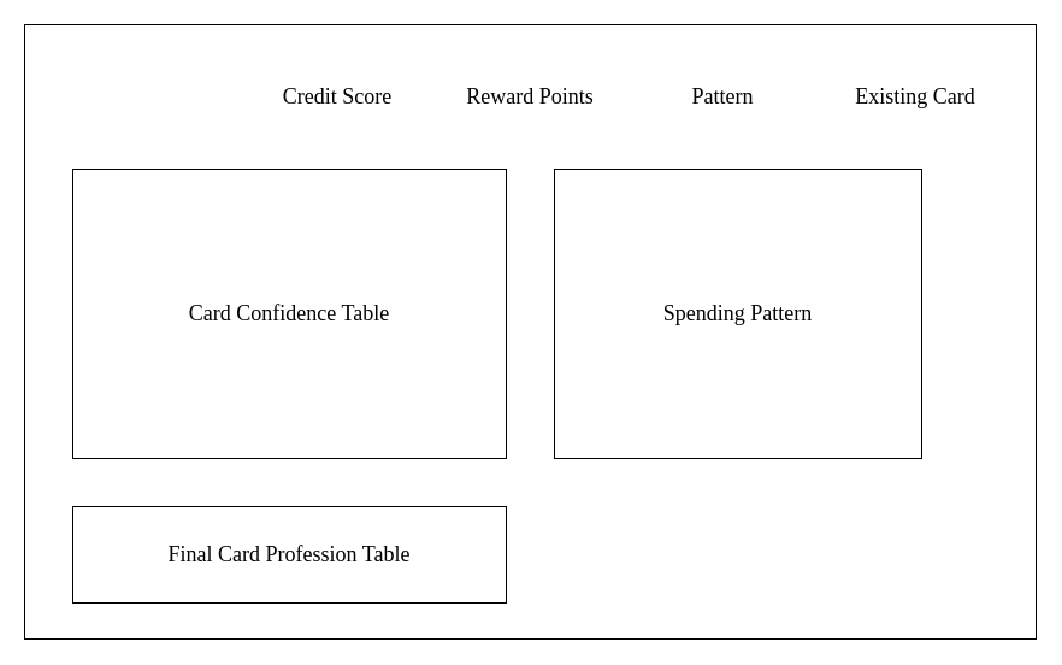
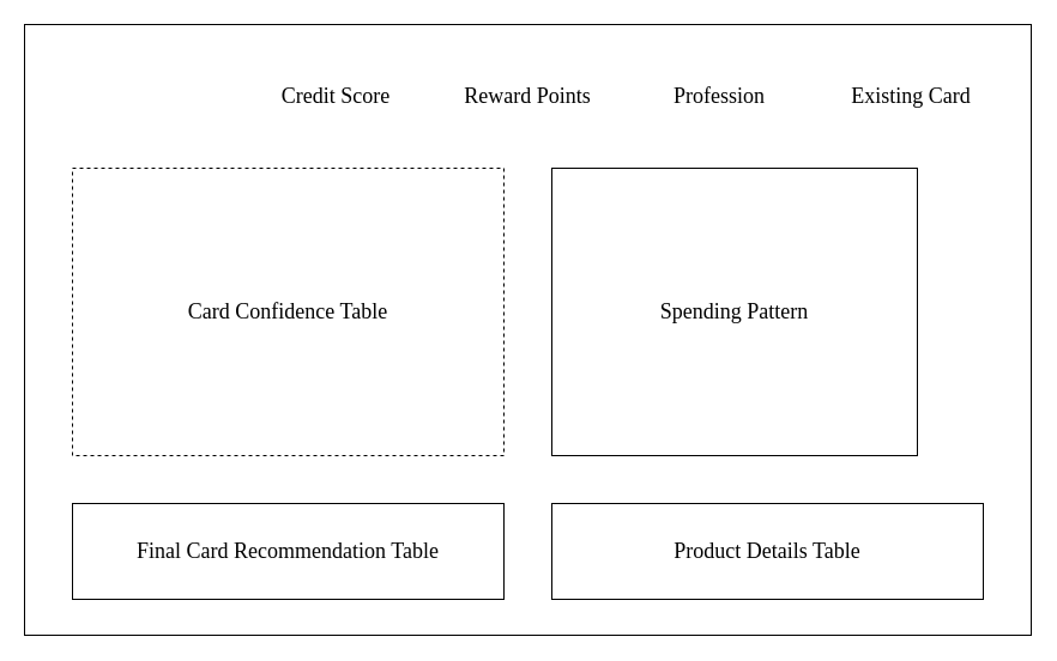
  <mxCell id="0" />
  <mxCell id="1" parent="0" />
  <mxCell id="2" value="" style="rounded=0;whiteSpace=wrap;html=1;fillColor=none;fontFamily=Ubuntu;fontSource=https%3A%2F%2Ffonts.googleapis.com%2Fcss%3Ffamily%3DUbuntu;fontSize=18;" vertex="1" parent="1"><mxGeometry x="20" y="20" width="840" height="510" as="geometry" /></mxCell>
  <mxCell id="3" value="Reward Points" style="text;html=1;strokeColor=none;fillColor=none;align=center;verticalAlign=middle;whiteSpace=wrap;rounded=0;fontFamily=Ubuntu;fontSource=https%3A%2F%2Ffonts.googleapis.com%2Fcss%3Ffamily%3DUbuntu;fontSize=18;" vertex="1" parent="1"><mxGeometry x="380" y="70" width="120" height="20" as="geometry" /></mxCell>
  <mxCell id="4" value="Credit Score" style="text;html=1;strokeColor=none;fillColor=none;align=center;verticalAlign=middle;whiteSpace=wrap;rounded=0;fontFamily=Ubuntu;fontSource=https%3A%2F%2Ffonts.googleapis.com%2Fcss%3Ffamily%3DUbuntu;fontSize=18;" vertex="1" parent="1"><mxGeometry x="220" y="70" width="120" height="20" as="geometry" /></mxCell>
- <mxCell id="5" value="Pattern" style="text;html=1;strokeColor=none;fillColor=none;align=center;verticalAlign=middle;whiteSpace=wrap;rounded=0;fontFamily=Ubuntu;fontSource=https%3A%2F%2Ffonts.googleapis.com%2Fcss%3Ffamily%3DUbuntu;fontSize=18;" vertex="1" parent="1"><mxGeometry x="540" y="70" width="120" height="20" as="geometry" /></mxCell>
+ <mxCell id="5" value="Profession" style="text;html=1;strokeColor=none;fillColor=none;align=center;verticalAlign=middle;whiteSpace=wrap;rounded=0;fontFamily=Ubuntu;fontSource=https%3A%2F%2Ffonts.googleapis.com%2Fcss%3Ffamily%3DUbuntu;fontSize=18;" vertex="1" parent="1"><mxGeometry x="540" y="70" width="120" height="20" as="geometry" /></mxCell>
  <mxCell id="6" value="Existing Card" style="text;html=1;strokeColor=none;fillColor=none;align=center;verticalAlign=middle;whiteSpace=wrap;rounded=0;fontFamily=Ubuntu;fontSource=https%3A%2F%2Ffonts.googleapis.com%2Fcss%3Ffamily%3DUbuntu;fontSize=18;" vertex="1" parent="1"><mxGeometry x="700" y="70" width="120" height="20" as="geometry" /></mxCell>
- <mxCell id="7" value="Final Card Profession Table" style="rounded=0;whiteSpace=wrap;html=1;fillColor=none;fontFamily=Ubuntu;fontSource=https%3A%2F%2Ffonts.googleapis.com%2Fcss%3Ffamily%3DUbuntu;fontSize=18;" vertex="1" parent="1"><mxGeometry x="60" y="420" width="360" height="80" as="geometry" /></mxCell>
+ <mxCell id="7" value="Final Card Recommendation Table" style="rounded=0;whiteSpace=wrap;html=1;fillColor=none;fontFamily=Ubuntu;fontSource=https%3A%2F%2Ffonts.googleapis.com%2Fcss%3Ffamily%3DUbuntu;fontSize=18;" vertex="1" parent="1"><mxGeometry x="60" y="420" width="360" height="80" as="geometry" /></mxCell>
  <mxCell id="8" value="Spending Pattern" style="rounded=0;whiteSpace=wrap;html=1;fillColor=none;fontFamily=Ubuntu;fontSource=https%3A%2F%2Ffonts.googleapis.com%2Fcss%3Ffamily%3DUbuntu;fontSize=18;" vertex="1" parent="1"><mxGeometry x="460" y="140" width="305" height="240" as="geometry" /></mxCell>
- <mxCell id="10" value="Card Confidence Table" style="rounded=0;whiteSpace=wrap;html=1;fillColor=none;fontFamily=Ubuntu;fontSource=https%3A%2F%2Ffonts.googleapis.com%2Fcss%3Ffamily%3DUbuntu;fontSize=18;" vertex="1" parent="1"><mxGeometry x="60" y="140" width="360" height="240" as="geometry" /></mxCell>
+ <mxCell id="9" value="Product Details Table" style="rounded=0;whiteSpace=wrap;html=1;fillColor=none;fontFamily=Ubuntu;fontSource=https%3A%2F%2Ffonts.googleapis.com%2Fcss%3Ffamily%3DUbuntu;fontSize=18;" vertex="1" parent="1"><mxGeometry x="460" y="420" width="360" height="80" as="geometry" /></mxCell>
+ <mxCell id="10" value="Card Confidence Table" style="rounded=0;whiteSpace=wrap;html=1;fillColor=none;fontFamily=Ubuntu;fontSource=https%3A%2F%2Ffonts.googleapis.com%2Fcss%3Ffamily%3DUbuntu;fontSize=18;dashed=1;" vertex="1" parent="1"><mxGeometry x="60" y="140" width="360" height="240" as="geometry" /></mxCell>
